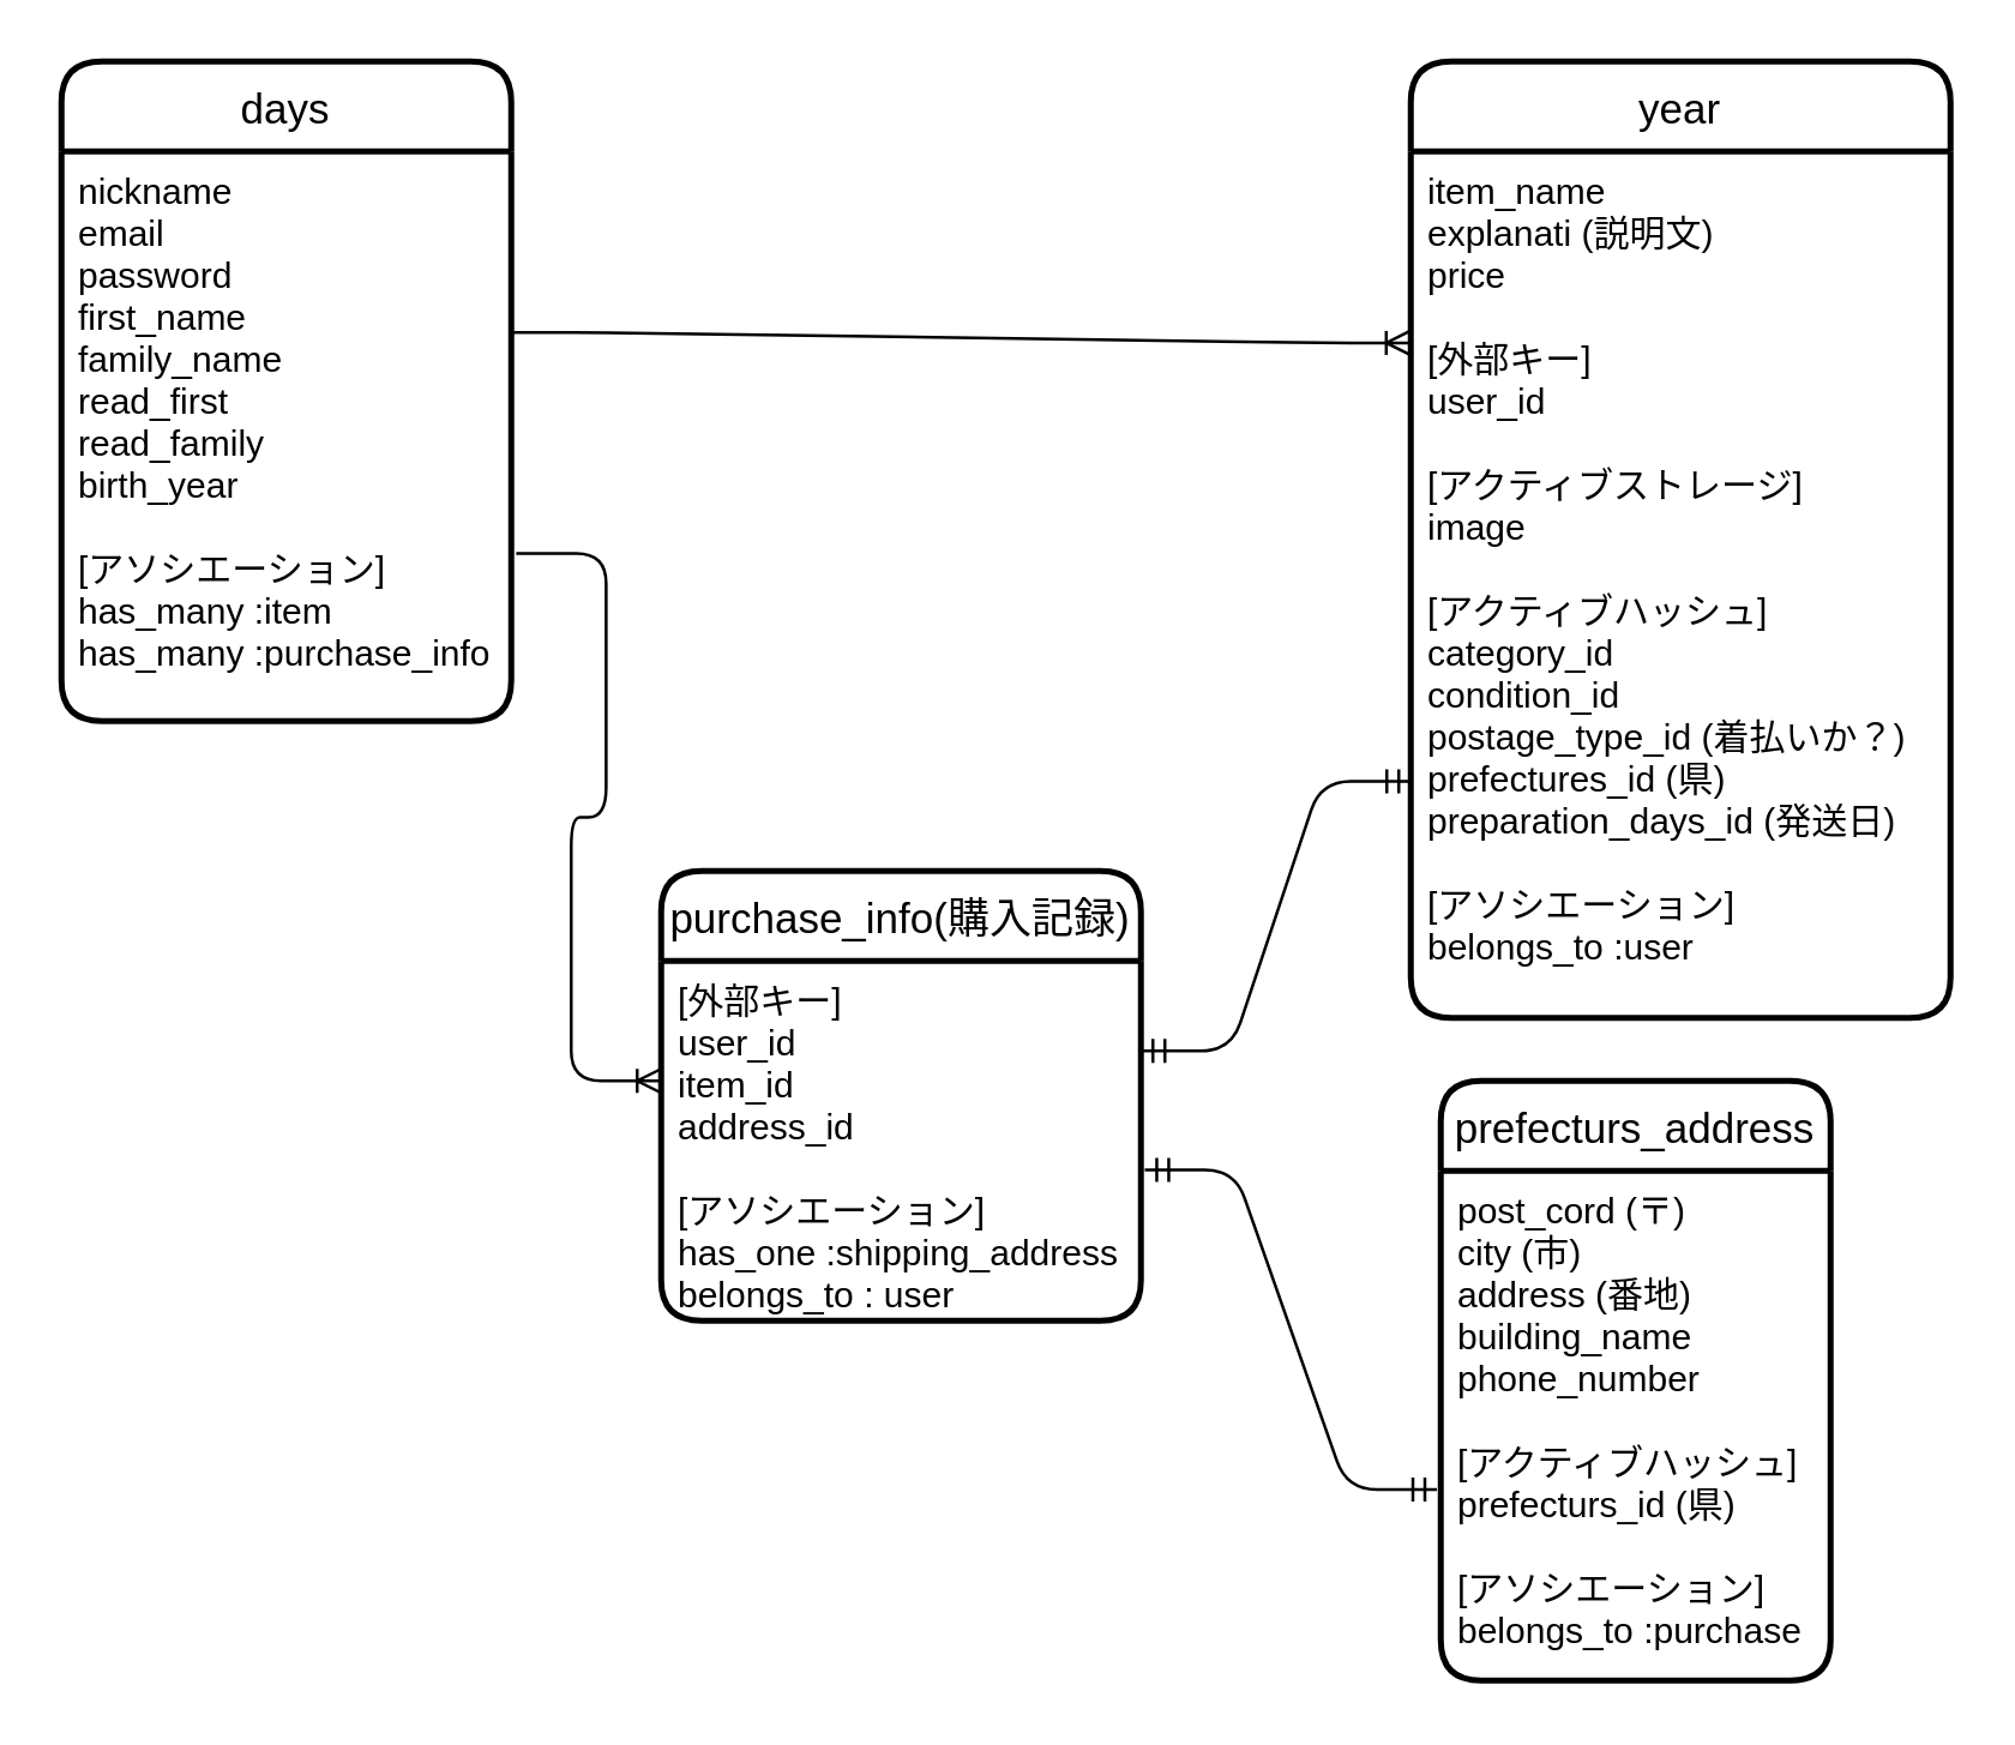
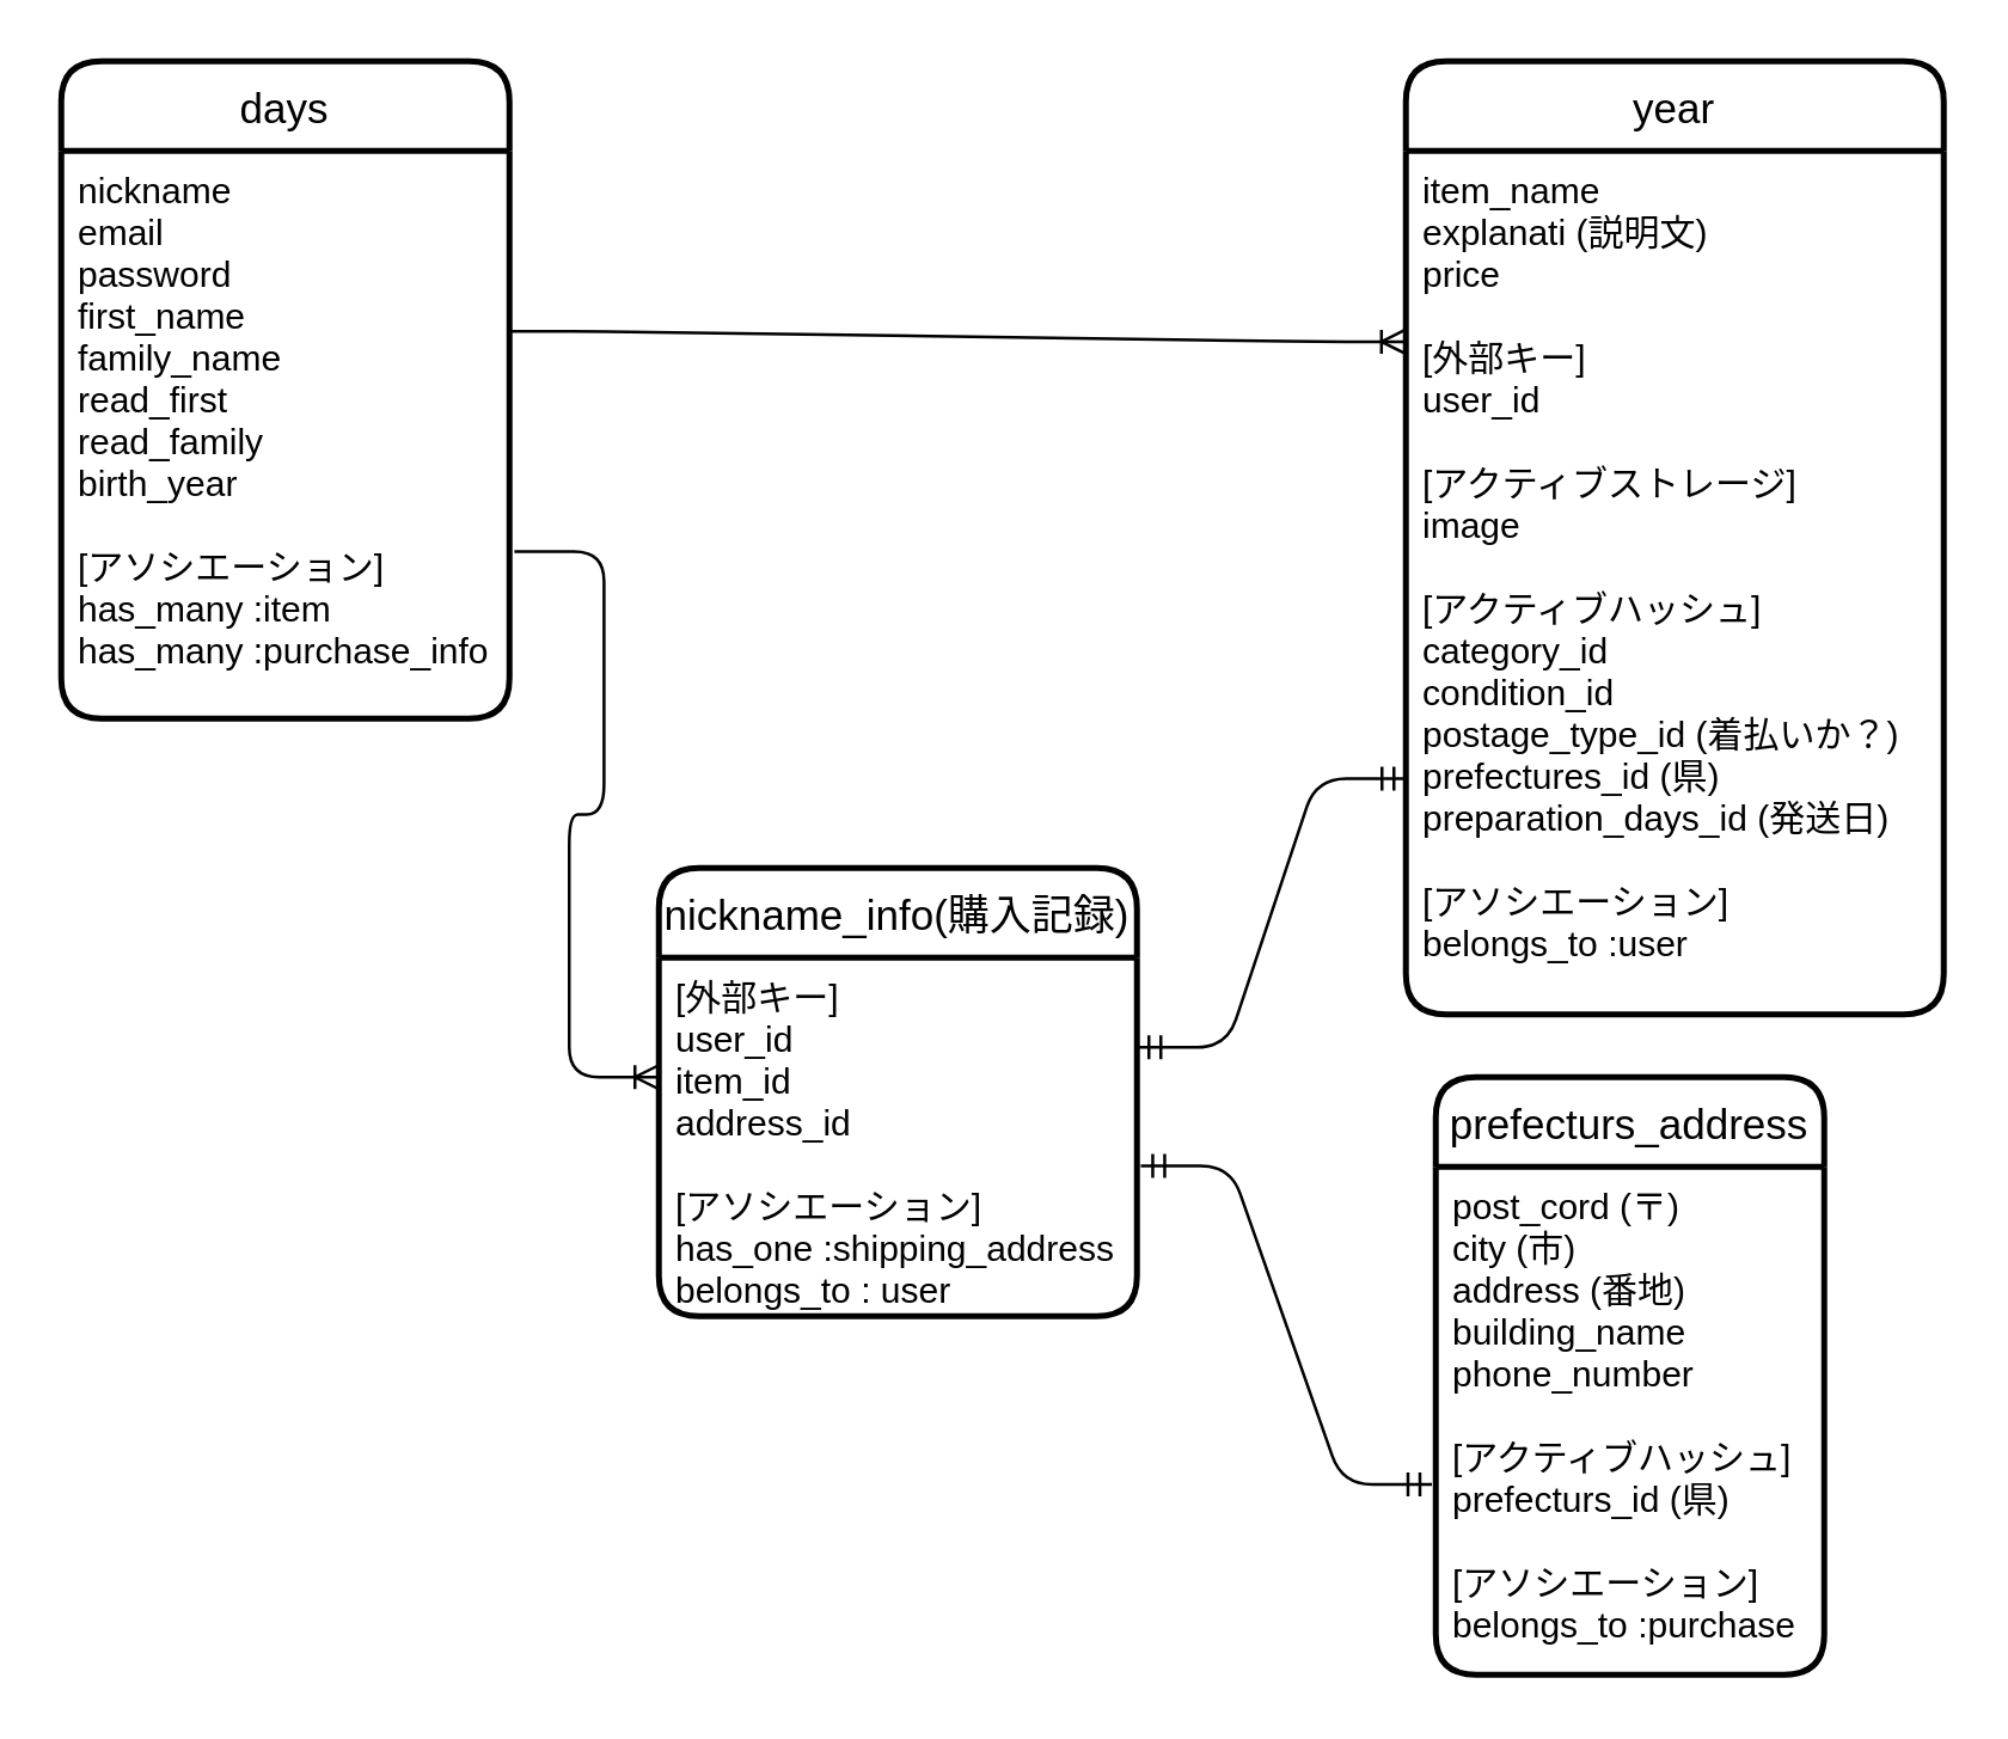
  <mxCell id="0" />
  <mxCell id="1" parent="0" />
  <mxCell id="2" value="days" style="swimlane;childLayout=stackLayout;horizontal=1;startSize=30;horizontalStack=0;rounded=1;fontSize=14;fontStyle=0;strokeWidth=2;resizeParent=0;resizeLast=1;shadow=0;dashed=0;align=center;" vertex="1" parent="1"><mxGeometry x="20" y="20" width="150" height="220" as="geometry" /></mxCell>
  <mxCell id="3" value="nickname&#10;email&#10;password&#10;first_name&#10;family_name&#10;read_first&#10;read_family&#10;birth_year&#10;&#10;[アソシエーション]&#10;has_many :item&#10;has_many :purchase_info&#10;&#10;" style="align=left;strokeColor=none;fillColor=none;spacingLeft=4;fontSize=12;verticalAlign=top;resizable=0;rotatable=0;part=1;" vertex="1" parent="2"><mxGeometry y="30" width="150" height="190" as="geometry" /></mxCell>
  <mxCell id="4" style="edgeStyle=orthogonalEdgeStyle;rounded=0;orthogonalLoop=1;jettySize=auto;html=1;exitX=0.5;exitY=1;exitDx=0;exitDy=0;" edge="1" parent="2" source="3" target="3"><mxGeometry relative="1" as="geometry" /></mxCell>
  <mxCell id="5" value="year" style="swimlane;childLayout=stackLayout;horizontal=1;startSize=30;horizontalStack=0;rounded=1;fontSize=14;fontStyle=0;strokeWidth=2;resizeParent=0;resizeLast=1;shadow=0;dashed=0;align=center;" vertex="1" parent="1"><mxGeometry x="470" y="20" width="180" height="319" as="geometry" /></mxCell>
  <mxCell id="6" value="item_name&#10;explanati (説明文)&#10;price&#10;&#10;[外部キー]&#10;user_id&#10;&#10;[アクティブストレージ]&#10;image&#10;&#10;[アクティブハッシュ]&#10;category_id&#10;condition_id&#10;postage_type_id (着払いか？)&#10;prefectures_id (県)&#10;preparation_days_id (発送日)&#10;&#10;[アソシエーション]&#10;belongs_to :user&#10;&#10;&#10;&#10;&#10;" style="align=left;strokeColor=none;fillColor=none;spacingLeft=4;fontSize=12;verticalAlign=top;resizable=0;rotatable=0;part=1;" vertex="1" parent="5"><mxGeometry y="30" width="180" height="289" as="geometry" /></mxCell>
  <mxCell id="7" value="prefecturs_address" style="swimlane;childLayout=stackLayout;horizontal=1;startSize=30;horizontalStack=0;rounded=1;fontSize=14;fontStyle=0;strokeWidth=2;resizeParent=0;resizeLast=1;shadow=0;dashed=0;align=center;" vertex="1" parent="1"><mxGeometry x="480" y="360" width="130" height="200" as="geometry" /></mxCell>
  <mxCell id="8" value="post_cord (〒)&#10;city (市)&#10;address (番地)&#10;building_name&#10;phone_number&#10;&#10;[アクティブハッシュ]&#10;prefecturs_id (県)&#10;&#10;[アソシエーション]&#10;belongs_to :purchase" style="align=left;strokeColor=none;fillColor=none;spacingLeft=4;fontSize=12;verticalAlign=top;resizable=0;rotatable=0;part=1;" vertex="1" parent="7"><mxGeometry y="30" width="130" height="170" as="geometry" /></mxCell>
- <mxCell id="9" value="purchase_info(購入記録)" style="swimlane;childLayout=stackLayout;horizontal=1;startSize=30;horizontalStack=0;rounded=1;fontSize=14;fontStyle=0;strokeWidth=2;resizeParent=0;resizeLast=1;shadow=0;dashed=0;align=center;" vertex="1" parent="1"><mxGeometry x="220" y="290" width="160" height="150" as="geometry" /></mxCell>
+ <mxCell id="9" value="nickname_info(購入記録)" style="swimlane;childLayout=stackLayout;horizontal=1;startSize=30;horizontalStack=0;rounded=1;fontSize=14;fontStyle=0;strokeWidth=2;resizeParent=0;resizeLast=1;shadow=0;dashed=0;align=center;" vertex="1" parent="1"><mxGeometry x="220" y="290" width="160" height="150" as="geometry" /></mxCell>
  <mxCell id="10" value="[外部キー]&#10;user_id&#10;item_id&#10;address_id&#10;&#10;[アソシエーション]&#10;has_one :shipping_address&#10;belongs_to : user" style="align=left;strokeColor=none;fillColor=none;spacingLeft=4;fontSize=12;verticalAlign=top;resizable=0;rotatable=0;part=1;" vertex="1" parent="9"><mxGeometry y="30" width="160" height="120" as="geometry" /></mxCell>
  <mxCell id="11" value="" style="edgeStyle=entityRelationEdgeStyle;fontSize=12;html=1;endArrow=ERoneToMany;exitX=1.002;exitY=0.318;exitDx=0;exitDy=0;exitPerimeter=0;entryX=-0.001;entryY=0.221;entryDx=0;entryDy=0;entryPerimeter=0;" edge="1" parent="1" source="3" target="6"><mxGeometry width="100" height="100" relative="1" as="geometry"><mxPoint x="230" y="180" as="sourcePoint" /><mxPoint x="420" y="112" as="targetPoint" /></mxGeometry></mxCell>
  <mxCell id="12" value="" style="edgeStyle=entityRelationEdgeStyle;fontSize=12;html=1;endArrow=ERmandOne;startArrow=ERmandOne;entryX=0;entryY=0.727;entryDx=0;entryDy=0;entryPerimeter=0;exitX=1;exitY=0.25;exitDx=0;exitDy=0;" edge="1" parent="1" source="10" target="6"><mxGeometry width="100" height="100" relative="1" as="geometry"><mxPoint x="240" y="410" as="sourcePoint" /><mxPoint x="340" y="260" as="targetPoint" /></mxGeometry></mxCell>
  <mxCell id="13" value="" style="edgeStyle=entityRelationEdgeStyle;fontSize=12;html=1;endArrow=ERmandOne;startArrow=ERmandOne;entryX=-0.01;entryY=0.625;entryDx=0;entryDy=0;entryPerimeter=0;exitX=1.008;exitY=0.581;exitDx=0;exitDy=0;exitPerimeter=0;" edge="1" parent="1" source="10" target="8"><mxGeometry width="100" height="100" relative="1" as="geometry"><mxPoint x="270" y="630" as="sourcePoint" /><mxPoint x="370" y="530" as="targetPoint" /></mxGeometry></mxCell>
  <mxCell id="14" value="" style="edgeStyle=entityRelationEdgeStyle;fontSize=12;html=1;endArrow=ERoneToMany;exitX=1.011;exitY=0.706;exitDx=0;exitDy=0;exitPerimeter=0;" edge="1" parent="1" source="3"><mxGeometry width="100" height="100" relative="1" as="geometry"><mxPoint x="150" y="260" as="sourcePoint" /><mxPoint x="220" y="360" as="targetPoint" /></mxGeometry></mxCell>
